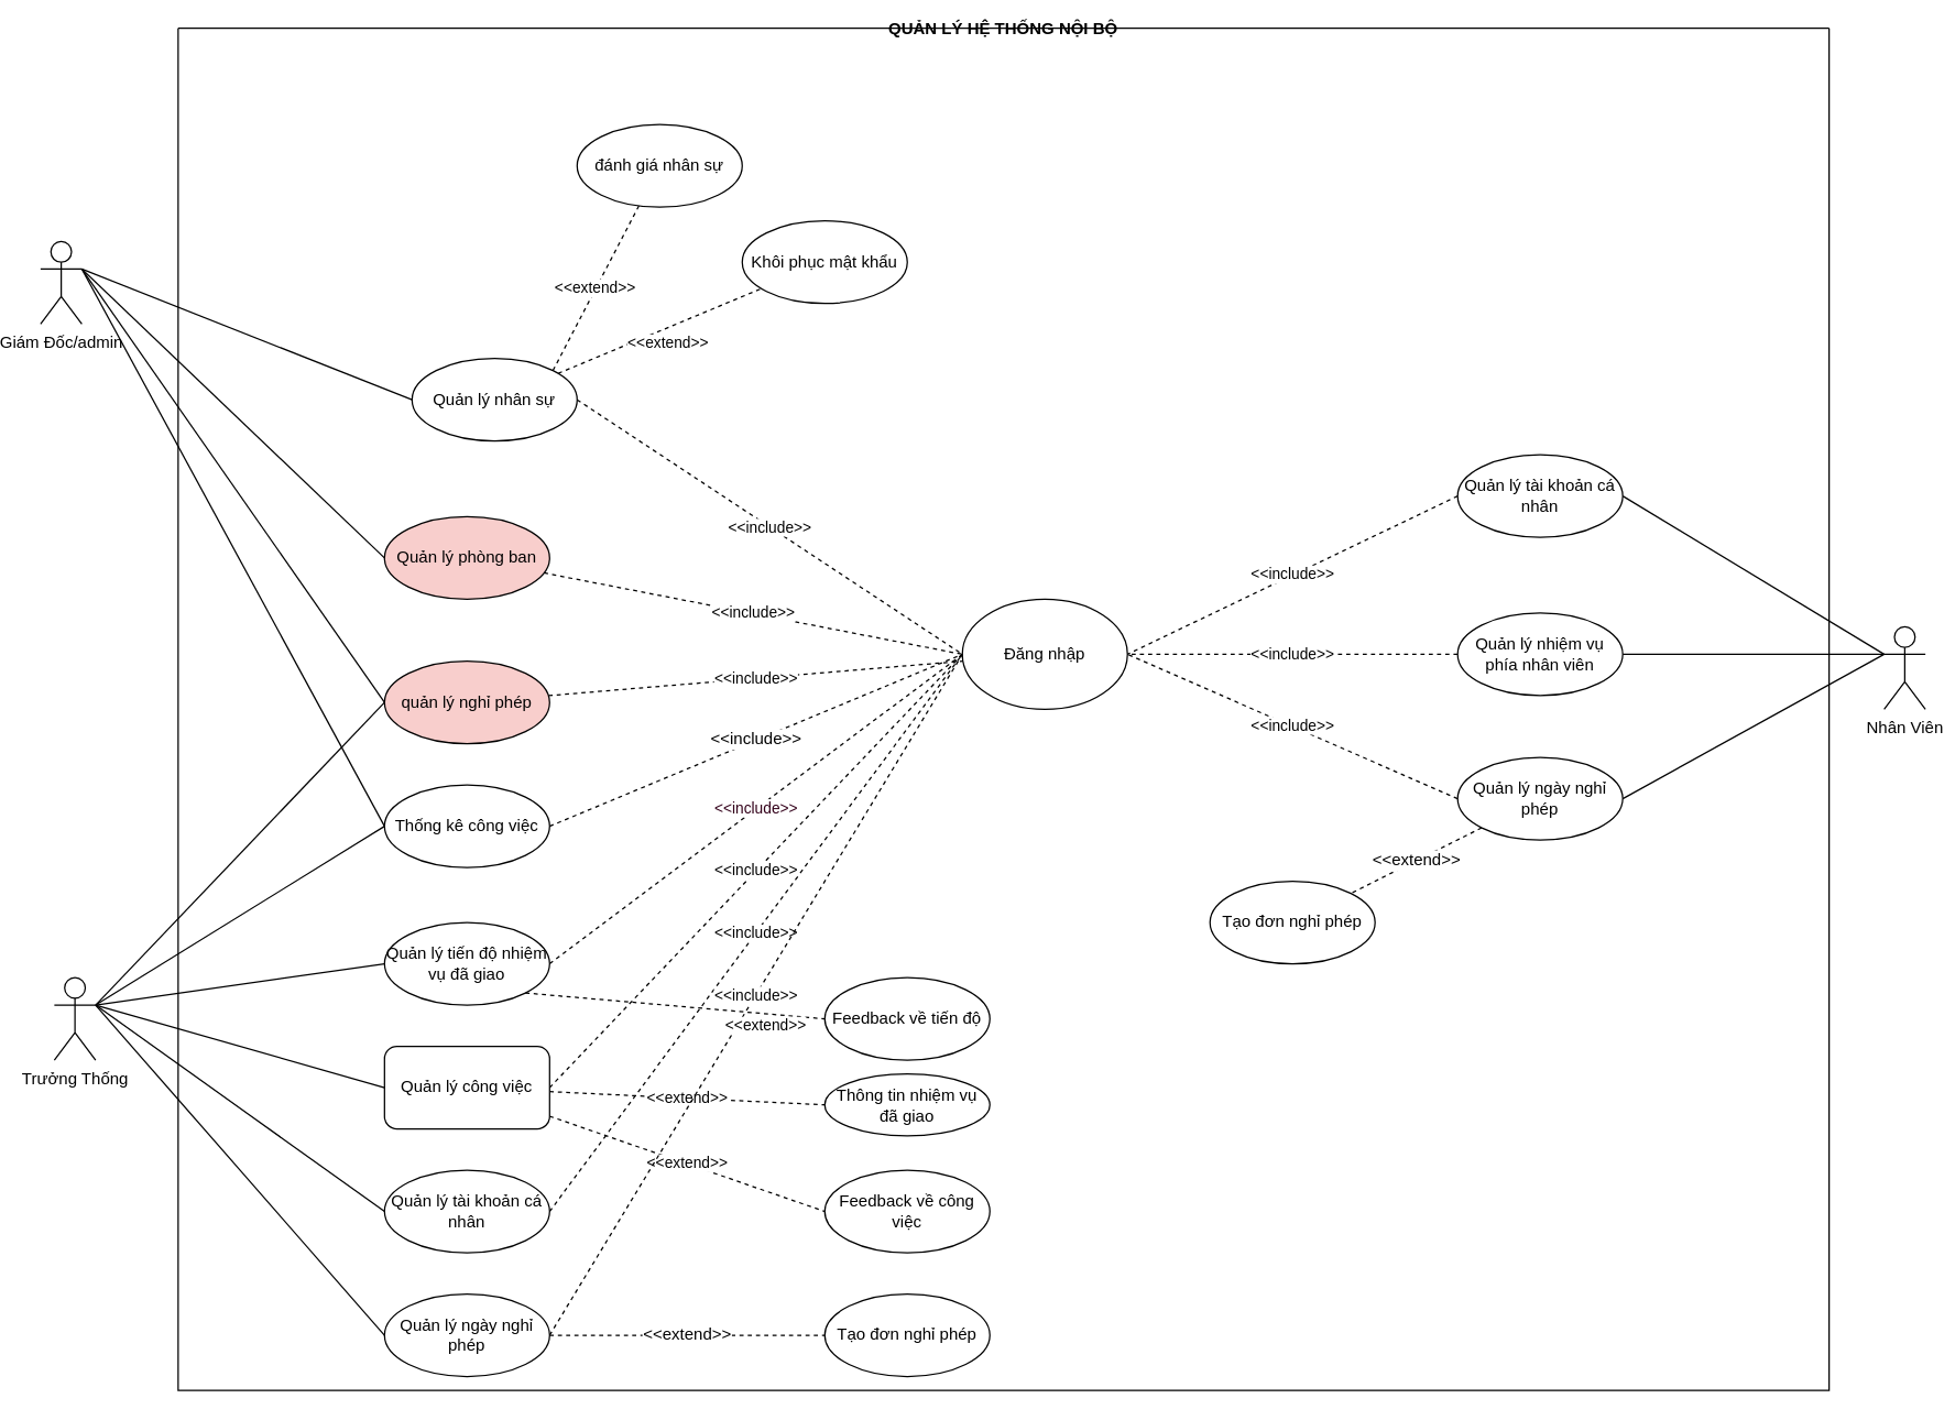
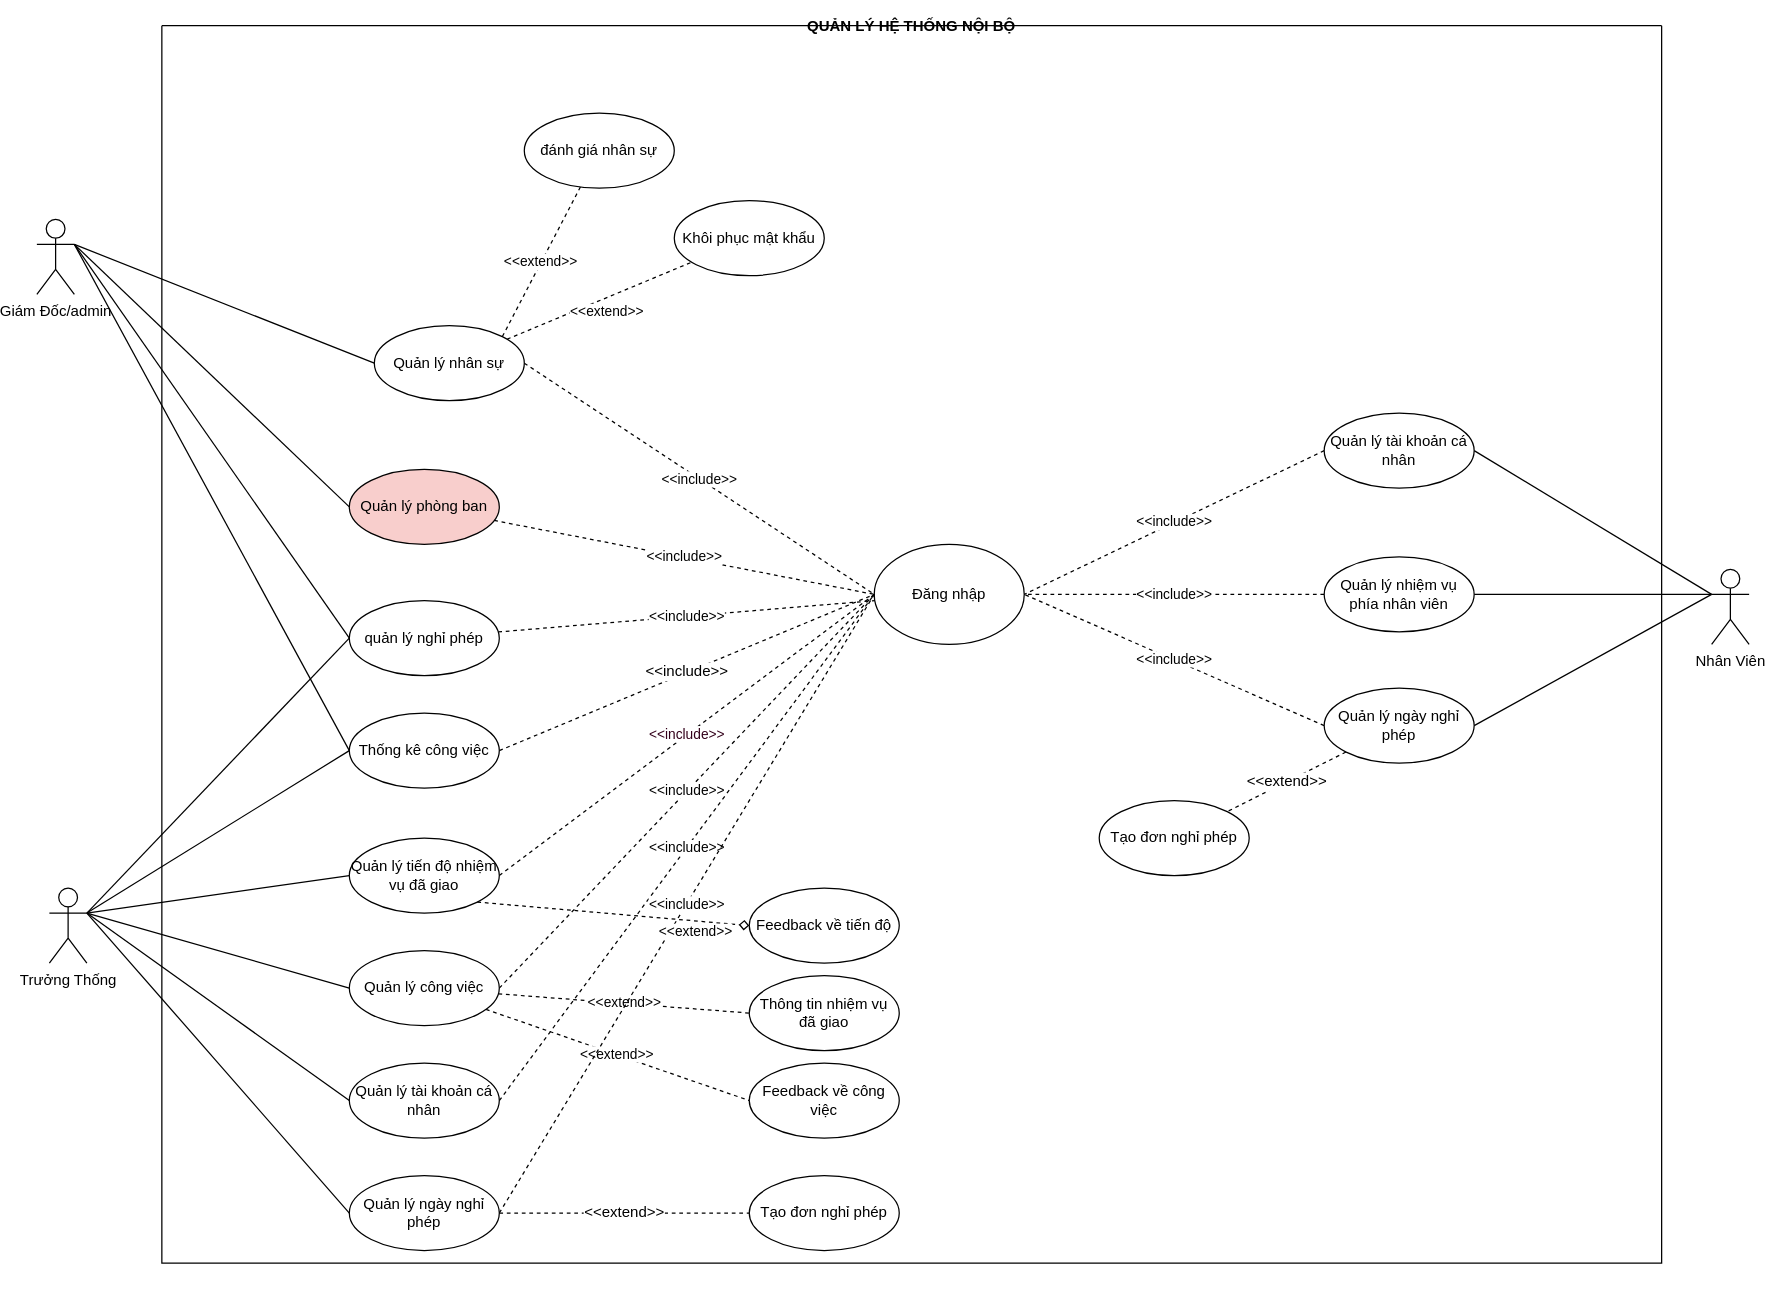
  <mxCell id="0" />
  <mxCell id="1" parent="0" />
  <mxCell id="2" style="edgeStyle=none;rounded=0;orthogonalLoop=1;jettySize=auto;html=1;entryX=0;entryY=0.5;entryDx=0;entryDy=0;endArrow=none;endFill=0;exitX=1;exitY=0.333;exitDx=0;exitDy=0;exitPerimeter=0;" parent="1" source="8" target="33" edge="1"><mxGeometry relative="1" as="geometry" /></mxCell>
  <mxCell id="3" style="edgeStyle=none;rounded=0;orthogonalLoop=1;jettySize=auto;html=1;entryX=0;entryY=0.5;entryDx=0;entryDy=0;endArrow=none;endFill=0;exitX=1;exitY=0.333;exitDx=0;exitDy=0;exitPerimeter=0;" parent="1" source="8" target="26" edge="1"><mxGeometry relative="1" as="geometry" /></mxCell>
  <mxCell id="4" style="edgeStyle=none;rounded=0;orthogonalLoop=1;jettySize=auto;html=1;entryX=0;entryY=0.5;entryDx=0;entryDy=0;endArrow=none;endFill=0;exitX=1;exitY=0.333;exitDx=0;exitDy=0;exitPerimeter=0;" parent="1" source="8" target="28" edge="1"><mxGeometry relative="1" as="geometry" /></mxCell>
  <mxCell id="5" style="edgeStyle=none;rounded=0;orthogonalLoop=1;jettySize=auto;html=1;exitX=1;exitY=0.333;exitDx=0;exitDy=0;exitPerimeter=0;entryX=0;entryY=0.5;entryDx=0;entryDy=0;endArrow=none;endFill=0;" parent="1" source="8" target="36" edge="1"><mxGeometry relative="1" as="geometry" /></mxCell>
  <mxCell id="6" style="rounded=0;orthogonalLoop=1;jettySize=auto;html=1;entryX=0;entryY=0.5;entryDx=0;entryDy=0;endArrow=none;endFill=0;exitX=1;exitY=0.333;exitDx=0;exitDy=0;exitPerimeter=0;" parent="1" source="8" target="41" edge="1"><mxGeometry relative="1" as="geometry" /></mxCell>
  <mxCell id="7" style="rounded=0;orthogonalLoop=1;jettySize=auto;html=1;exitX=1;exitY=0.333;exitDx=0;exitDy=0;exitPerimeter=0;entryX=0;entryY=0.5;entryDx=0;entryDy=0;endArrow=none;endFill=0;" parent="1" source="8" target="45" edge="1"><mxGeometry relative="1" as="geometry" /></mxCell>
  <mxCell id="8" value="Trưởng Thống" style="shape=umlActor;verticalLabelPosition=bottom;verticalAlign=top;html=1;outlineConnect=0;" parent="1" vertex="1"><mxGeometry x="30" y="710" width="30" height="60" as="geometry" /></mxCell>
  <mxCell id="9" style="rounded=0;orthogonalLoop=1;jettySize=auto;html=1;entryX=1;entryY=0.5;entryDx=0;entryDy=0;endArrow=none;endFill=0;exitX=0;exitY=0.333;exitDx=0;exitDy=0;exitPerimeter=0;" parent="1" source="12" target="52" edge="1"><mxGeometry relative="1" as="geometry" /></mxCell>
  <mxCell id="10" style="edgeStyle=none;rounded=0;orthogonalLoop=1;jettySize=auto;html=1;entryX=1;entryY=0.5;entryDx=0;entryDy=0;endArrow=none;endFill=0;exitX=0;exitY=0.333;exitDx=0;exitDy=0;exitPerimeter=0;" parent="1" source="12" target="51" edge="1"><mxGeometry relative="1" as="geometry"><mxPoint x="1270" y="270" as="sourcePoint" /><mxPoint x="1460" y="470" as="targetPoint" /></mxGeometry></mxCell>
  <mxCell id="11" style="edgeStyle=none;rounded=0;orthogonalLoop=1;jettySize=auto;html=1;entryX=1;entryY=0.5;entryDx=0;entryDy=0;endArrow=none;endFill=0;exitX=0;exitY=0.333;exitDx=0;exitDy=0;exitPerimeter=0;" parent="1" source="12" target="39" edge="1"><mxGeometry relative="1" as="geometry" /></mxCell>
  <mxCell id="12" value="Nhân Viên" style="shape=umlActor;verticalLabelPosition=bottom;verticalAlign=top;html=1;outlineConnect=0;" parent="1" vertex="1"><mxGeometry x="1360" y="455" width="30" height="60" as="geometry" /></mxCell>
  <mxCell id="13" style="rounded=0;orthogonalLoop=1;jettySize=auto;html=1;entryX=0;entryY=0.5;entryDx=0;entryDy=0;endArrow=none;endFill=0;exitX=1;exitY=0.333;exitDx=0;exitDy=0;exitPerimeter=0;" parent="1" source="18" target="53" edge="1"><mxGeometry relative="1" as="geometry"><mxPoint x="290" y="300" as="targetPoint" /></mxGeometry></mxCell>
  <mxCell id="14" style="rounded=0;orthogonalLoop=1;jettySize=auto;html=1;exitX=1;exitY=0.333;exitDx=0;exitDy=0;exitPerimeter=0;entryX=0;entryY=0.5;entryDx=0;entryDy=0;strokeColor=none;" parent="1" source="18" edge="1"><mxGeometry relative="1" as="geometry"><mxPoint x="290" y="410" as="targetPoint" /></mxGeometry></mxCell>
  <mxCell id="15" style="edgeStyle=none;rounded=0;orthogonalLoop=1;jettySize=auto;html=1;entryX=0;entryY=0.5;entryDx=0;entryDy=0;endArrow=none;endFill=0;exitX=1;exitY=0.333;exitDx=0;exitDy=0;exitPerimeter=0;" parent="1" source="18" target="22" edge="1"><mxGeometry relative="1" as="geometry" /></mxCell>
  <mxCell id="16" style="edgeStyle=none;rounded=0;orthogonalLoop=1;jettySize=auto;html=1;entryX=0;entryY=0.5;entryDx=0;entryDy=0;endArrow=none;endFill=0;exitX=1;exitY=0.333;exitDx=0;exitDy=0;exitPerimeter=0;" parent="1" source="18" target="28" edge="1"><mxGeometry relative="1" as="geometry" /></mxCell>
  <mxCell id="17" style="edgeStyle=none;rounded=0;orthogonalLoop=1;jettySize=auto;html=1;exitX=1;exitY=0.333;exitDx=0;exitDy=0;exitPerimeter=0;entryX=0;entryY=0.5;entryDx=0;entryDy=0;fontSize=12;endArrow=none;endFill=0;" parent="1" source="18" target="45" edge="1"><mxGeometry relative="1" as="geometry" /></mxCell>
  <mxCell id="18" value="Giám Đốc/admin" style="shape=umlActor;verticalLabelPosition=bottom;verticalAlign=top;html=1;outlineConnect=0;" parent="1" vertex="1"><mxGeometry x="20" y="175" width="30" height="60" as="geometry" /></mxCell>
  <mxCell id="19" value="Đăng nhập" style="ellipse;whiteSpace=wrap;html=1;" parent="1" vertex="1"><mxGeometry x="690" y="435" width="120" height="80" as="geometry" /></mxCell>
  <mxCell id="20" value="&amp;lt;&amp;lt;include&amp;gt;&amp;gt;" style="edgeStyle=none;rounded=0;orthogonalLoop=1;jettySize=auto;html=1;entryX=0;entryY=0.5;entryDx=0;entryDy=0;dashed=1;endArrow=none;endFill=0;exitX=1;exitY=0.5;exitDx=0;exitDy=0;" parent="1" source="53" target="19" edge="1"><mxGeometry relative="1" as="geometry" /></mxCell>
  <mxCell id="21" value="&amp;lt;&amp;lt;include&amp;gt;&amp;gt;" style="edgeStyle=none;rounded=0;orthogonalLoop=1;jettySize=auto;html=1;dashed=1;endArrow=none;endFill=0;entryX=0;entryY=0.5;entryDx=0;entryDy=0;" parent="1" source="22" target="19" edge="1"><mxGeometry relative="1" as="geometry"><mxPoint x="620" y="490" as="targetPoint" /></mxGeometry></mxCell>
  <mxCell id="22" value="Quản lý phòng ban" style="ellipse;whiteSpace=wrap;html=1;fillColor=#f8cecc;" parent="1" vertex="1"><mxGeometry x="270" y="375" width="120" height="60" as="geometry" /></mxCell>
  <mxCell id="23" value="&amp;lt;&amp;lt;include&amp;gt;&amp;gt;" style="edgeStyle=none;rounded=0;orthogonalLoop=1;jettySize=auto;html=1;entryX=0;entryY=0.5;entryDx=0;entryDy=0;dashed=1;endArrow=none;endFill=0;exitX=1;exitY=0.5;exitDx=0;exitDy=0;" parent="1" source="26" target="19" edge="1"><mxGeometry relative="1" as="geometry" /></mxCell>
  <mxCell id="24" value="&amp;lt;&amp;lt;extend&amp;gt;&amp;gt;" style="rounded=0;orthogonalLoop=1;jettySize=auto;html=1;entryX=0;entryY=0.5;entryDx=0;entryDy=0;dashed=1;endArrow=none;endFill=0;" parent="1" source="26" target="49" edge="1"><mxGeometry relative="1" as="geometry" /></mxCell>
  <mxCell id="25" value="&amp;lt;&amp;lt;extend&amp;gt;&amp;gt;" style="rounded=0;orthogonalLoop=1;jettySize=auto;html=1;dashed=1;endArrow=none;endFill=0;entryX=0;entryY=0.5;entryDx=0;entryDy=0;" parent="1" source="26" target="50" edge="1"><mxGeometry relative="1" as="geometry" /></mxCell>
- <mxCell id="26" value="Quản lý công việc" style="whiteSpace=wrap;html=1;rounded=1;" parent="1" vertex="1"><mxGeometry x="270" y="760" width="120" height="60" as="geometry" /></mxCell>
+ <mxCell id="26" value="Quản lý công việc" style="ellipse;whiteSpace=wrap;html=1;" parent="1" vertex="1"><mxGeometry x="270" y="760" width="120" height="60" as="geometry" /></mxCell>
  <mxCell id="27" value="&amp;lt;&amp;lt;include&amp;gt;&amp;gt;" style="edgeStyle=none;rounded=0;orthogonalLoop=1;jettySize=auto;html=1;dashed=1;endArrow=none;endFill=0;" parent="1" source="28" target="19" edge="1"><mxGeometry relative="1" as="geometry" /></mxCell>
- <mxCell id="28" value="quản lý nghỉ phép" style="ellipse;whiteSpace=wrap;html=1;fillColor=#f8cecc;" parent="1" vertex="1"><mxGeometry x="270" y="480" width="120" height="60" as="geometry" /></mxCell>
+ <mxCell id="28" value="quản lý nghỉ phép" style="ellipse;whiteSpace=wrap;html=1;" parent="1" vertex="1"><mxGeometry x="270" y="480" width="120" height="60" as="geometry" /></mxCell>
  <mxCell id="29" value="&amp;lt;&amp;lt;include&amp;gt;&amp;gt;" style="edgeStyle=none;rounded=0;orthogonalLoop=1;jettySize=auto;html=1;entryX=1;entryY=0.5;entryDx=0;entryDy=0;dashed=1;endArrow=none;endFill=0;exitX=0;exitY=0.5;exitDx=0;exitDy=0;" parent="1" source="52" target="19" edge="1"><mxGeometry relative="1" as="geometry" /></mxCell>
  <mxCell id="30" value="&amp;lt;&amp;lt;include&amp;gt;&amp;gt;" style="edgeStyle=none;rounded=0;orthogonalLoop=1;jettySize=auto;html=1;entryX=1;entryY=0.5;entryDx=0;entryDy=0;dashed=1;endArrow=none;endFill=0;exitX=0;exitY=0.5;exitDx=0;exitDy=0;" parent="1" source="51" target="19" edge="1"><mxGeometry relative="1" as="geometry" /></mxCell>
  <mxCell id="31" style="edgeStyle=none;rounded=0;orthogonalLoop=1;jettySize=auto;html=1;exitX=1;exitY=1;exitDx=0;exitDy=0;endArrow=none;endFill=0;" parent="1" edge="1"><mxGeometry relative="1" as="geometry"><mxPoint x="372.426" y="321.213" as="sourcePoint" /><mxPoint x="373.074" y="320.884" as="targetPoint" /></mxGeometry></mxCell>
  <mxCell id="32" value="&amp;lt;&amp;lt;include&amp;gt;&amp;gt;" style="rounded=0;orthogonalLoop=1;jettySize=auto;html=1;entryX=0;entryY=0.5;entryDx=0;entryDy=0;dashed=1;endArrow=none;endFill=0;exitX=1;exitY=0.5;exitDx=0;exitDy=0;" parent="1" source="33" target="19" edge="1"><mxGeometry relative="1" as="geometry" /></mxCell>
  <mxCell id="33" value="Quản lý tài khoản cá nhân" style="ellipse;whiteSpace=wrap;html=1;" parent="1" vertex="1"><mxGeometry x="270" y="850" width="120" height="60" as="geometry" /></mxCell>
  <mxCell id="34" value="Tạo đơn nghỉ phép" style="ellipse;whiteSpace=wrap;html=1;" parent="1" vertex="1"><mxGeometry x="870" y="640" width="120" height="60" as="geometry" /></mxCell>
  <mxCell id="35" value="&lt;font color=&quot;#33001a&quot; style=&quot;background-color: rgb(255, 255, 255);&quot;&gt;&amp;lt;&amp;lt;include&amp;gt;&amp;gt;&lt;/font&gt;" style="edgeStyle=none;rounded=0;orthogonalLoop=1;jettySize=auto;html=1;entryX=0;entryY=0.5;entryDx=0;entryDy=0;endArrow=none;endFill=0;dashed=1;exitX=1;exitY=0.5;exitDx=0;exitDy=0;" parent="1" source="36" target="19" edge="1"><mxGeometry relative="1" as="geometry" /></mxCell>
  <mxCell id="36" value="Quản lý tiến độ nhiệm vụ đã giao" style="ellipse;whiteSpace=wrap;html=1;" parent="1" vertex="1"><mxGeometry x="270" y="670" width="120" height="60" as="geometry" /></mxCell>
  <mxCell id="37" value="&amp;lt;&amp;lt;include&amp;gt;&amp;gt;" style="rounded=0;orthogonalLoop=1;jettySize=auto;html=1;entryX=1;entryY=0.5;entryDx=0;entryDy=0;dashed=1;endArrow=none;endFill=0;exitX=0;exitY=0.5;exitDx=0;exitDy=0;" parent="1" source="39" target="19" edge="1"><mxGeometry relative="1" as="geometry" /></mxCell>
  <mxCell id="38" value="&amp;lt;&amp;lt;extend&amp;gt;&amp;gt;" style="edgeStyle=none;rounded=0;orthogonalLoop=1;jettySize=auto;html=1;entryX=1;entryY=0;entryDx=0;entryDy=0;fontSize=12;endArrow=none;endFill=0;dashed=1;" parent="1" source="39" target="34" edge="1"><mxGeometry relative="1" as="geometry" /></mxCell>
  <mxCell id="39" value="Quản lý ngày nghỉ phép" style="ellipse;whiteSpace=wrap;html=1;" parent="1" vertex="1"><mxGeometry x="1050" y="550" width="120" height="60" as="geometry" /></mxCell>
  <mxCell id="40" value="&amp;lt;&amp;lt;include&amp;gt;&amp;gt;" style="edgeStyle=none;rounded=0;orthogonalLoop=1;jettySize=auto;html=1;entryX=0;entryY=0.5;entryDx=0;entryDy=0;endArrow=none;endFill=0;exitX=1;exitY=0.5;exitDx=0;exitDy=0;startArrow=none;startFill=0;dashed=1;" parent="1" source="41" target="19" edge="1"><mxGeometry relative="1" as="geometry" /></mxCell>
  <mxCell id="41" value="Quản lý ngày nghỉ phép" style="ellipse;whiteSpace=wrap;html=1;" parent="1" vertex="1"><mxGeometry x="270" y="940" width="120" height="60" as="geometry" /></mxCell>
- <mxCell id="42" value="&amp;lt;&amp;lt;extend&amp;gt;&amp;gt;" style="edgeStyle=none;rounded=0;orthogonalLoop=1;jettySize=auto;html=1;dashed=1;endArrow=none;endFill=0;exitX=1;exitY=1;exitDx=0;exitDy=0;entryX=0;entryY=0.5;entryDx=0;entryDy=0;" parent="1" source="36" target="47" edge="1"><mxGeometry x="0.613" y="-9" relative="1" as="geometry"><mxPoint as="offset" /><mxPoint x="562.002" y="696.409" as="sourcePoint" /><mxPoint x="777.029" y="663.59" as="targetPoint" /></mxGeometry></mxCell>
+ <mxCell id="42" value="&amp;lt;&amp;lt;extend&amp;gt;&amp;gt;" style="edgeStyle=none;rounded=0;orthogonalLoop=1;jettySize=auto;html=1;dashed=1;endArrow=diamond;endFill=0;exitX=1;exitY=1;exitDx=0;exitDy=0;entryX=0;entryY=0.5;entryDx=0;entryDy=0;" parent="1" source="36" target="47" edge="1"><mxGeometry x="0.613" y="-9" relative="1" as="geometry"><mxPoint as="offset" /><mxPoint x="562.002" y="696.409" as="sourcePoint" /><mxPoint x="777.029" y="663.59" as="targetPoint" /></mxGeometry></mxCell>
  <mxCell id="43" value="&amp;lt;&amp;lt;extend&amp;gt;&amp;gt;" style="edgeStyle=none;rounded=0;orthogonalLoop=1;jettySize=auto;html=1;entryX=0;entryY=0.5;entryDx=0;entryDy=0;fontSize=12;endArrow=none;endFill=0;dashed=1;exitX=1;exitY=0.5;exitDx=0;exitDy=0;" parent="1" source="41" target="48" edge="1"><mxGeometry relative="1" as="geometry"><mxPoint x="495.144" y="910.003" as="sourcePoint" /><mxPoint x="399.996" y="957.577" as="targetPoint" /></mxGeometry></mxCell>
  <mxCell id="44" value="&amp;lt;&amp;lt;include&amp;gt;&amp;gt;" style="edgeStyle=none;rounded=0;orthogonalLoop=1;jettySize=auto;html=1;entryX=0;entryY=0.5;entryDx=0;entryDy=0;fontSize=12;endArrow=none;endFill=0;exitX=1;exitY=0.5;exitDx=0;exitDy=0;exitPerimeter=0;dashed=1;" parent="1" source="45" target="19" edge="1"><mxGeometry relative="1" as="geometry" /></mxCell>
  <mxCell id="45" value="Thống kê công việc" style="ellipse;whiteSpace=wrap;html=1;fontSize=12;" parent="1" vertex="1"><mxGeometry x="270" y="570" width="120" height="60" as="geometry" /></mxCell>
  <mxCell id="46" value="QUẢN LÝ HỆ THỐNG NỘI BỘ" style="swimlane;startSize=0;" parent="1" vertex="1"><mxGeometry x="120" y="20" width="1200" height="990" as="geometry" /></mxCell>
  <mxCell id="47" value="Feedback về tiến độ" style="ellipse;whiteSpace=wrap;html=1;" parent="46" vertex="1"><mxGeometry x="470" y="690" width="120" height="60" as="geometry" /></mxCell>
  <mxCell id="48" value="Tạo đơn nghỉ phép" style="ellipse;whiteSpace=wrap;html=1;" parent="46" vertex="1"><mxGeometry x="470" y="920" width="120" height="60" as="geometry" /></mxCell>
  <mxCell id="49" value="Feedback về công việc" style="ellipse;whiteSpace=wrap;html=1;" parent="46" vertex="1"><mxGeometry x="470" y="830" width="120" height="60" as="geometry" /></mxCell>
- <mxCell id="50" value="Thông tin nhiệm vụ đã giao" style="ellipse;whiteSpace=wrap;html=1;" parent="46" vertex="1"><mxGeometry x="470" y="760" width="120" height="45" as="geometry" /></mxCell>
+ <mxCell id="50" value="Thông tin nhiệm vụ đã giao" style="ellipse;whiteSpace=wrap;html=1;" parent="46" vertex="1"><mxGeometry x="470" y="760" width="120" height="60" as="geometry" /></mxCell>
  <mxCell id="51" value="Quản lý nhiệm vụ phía nhân viên" style="ellipse;whiteSpace=wrap;html=1;" parent="46" vertex="1"><mxGeometry x="930" y="425" width="120" height="60" as="geometry" /></mxCell>
  <mxCell id="52" value="Quản lý tài khoản cá nhân" style="ellipse;whiteSpace=wrap;html=1;" parent="46" vertex="1"><mxGeometry x="930" y="310" width="120" height="60" as="geometry" /></mxCell>
  <mxCell id="53" value="Quản lý nhân sự" style="ellipse;whiteSpace=wrap;html=1;" parent="46" vertex="1"><mxGeometry x="170" y="240" width="120" height="60" as="geometry" /></mxCell>
  <mxCell id="54" value="đánh giá nhân sự" style="ellipse;whiteSpace=wrap;html=1;" parent="46" vertex="1"><mxGeometry x="290" y="70" width="120" height="60" as="geometry" /></mxCell>
  <mxCell id="55" value="&amp;lt;&amp;lt;extend&amp;gt;&amp;gt;" style="edgeStyle=none;rounded=0;orthogonalLoop=1;jettySize=auto;html=1;entryX=1;entryY=0;entryDx=0;entryDy=0;endArrow=none;endFill=0;dashed=1;" parent="46" source="54" target="53" edge="1"><mxGeometry relative="1" as="geometry" /></mxCell>
  <mxCell id="56" value="Khôi phục mật khẩu" style="ellipse;whiteSpace=wrap;html=1;" parent="46" vertex="1"><mxGeometry x="410" y="140" width="120" height="60" as="geometry" /></mxCell>
  <mxCell id="57" value="&amp;lt;&amp;lt;extend&amp;gt;&amp;gt;" style="edgeStyle=none;rounded=0;orthogonalLoop=1;jettySize=auto;html=1;dashed=1;endArrow=none;endFill=0;" parent="46" source="53" target="56" edge="1"><mxGeometry x="0.028" y="-11" relative="1" as="geometry"><mxPoint as="offset" /></mxGeometry></mxCell>
